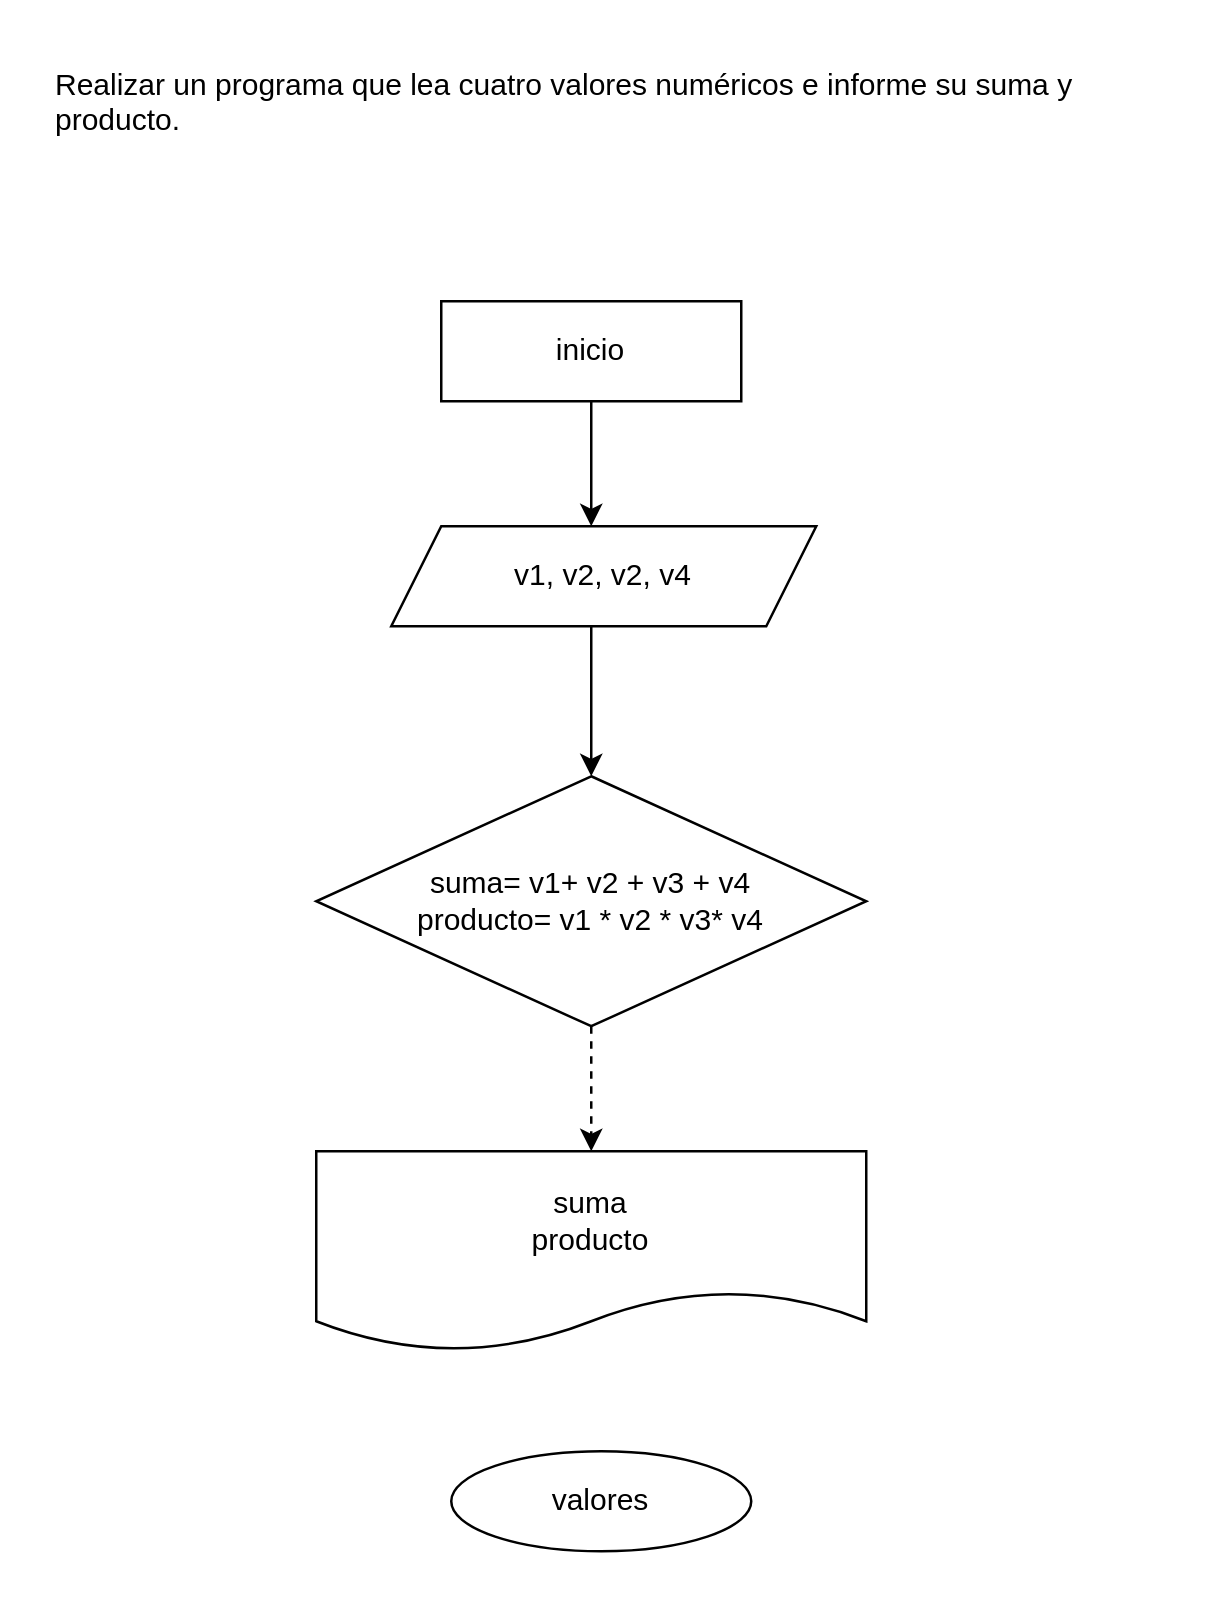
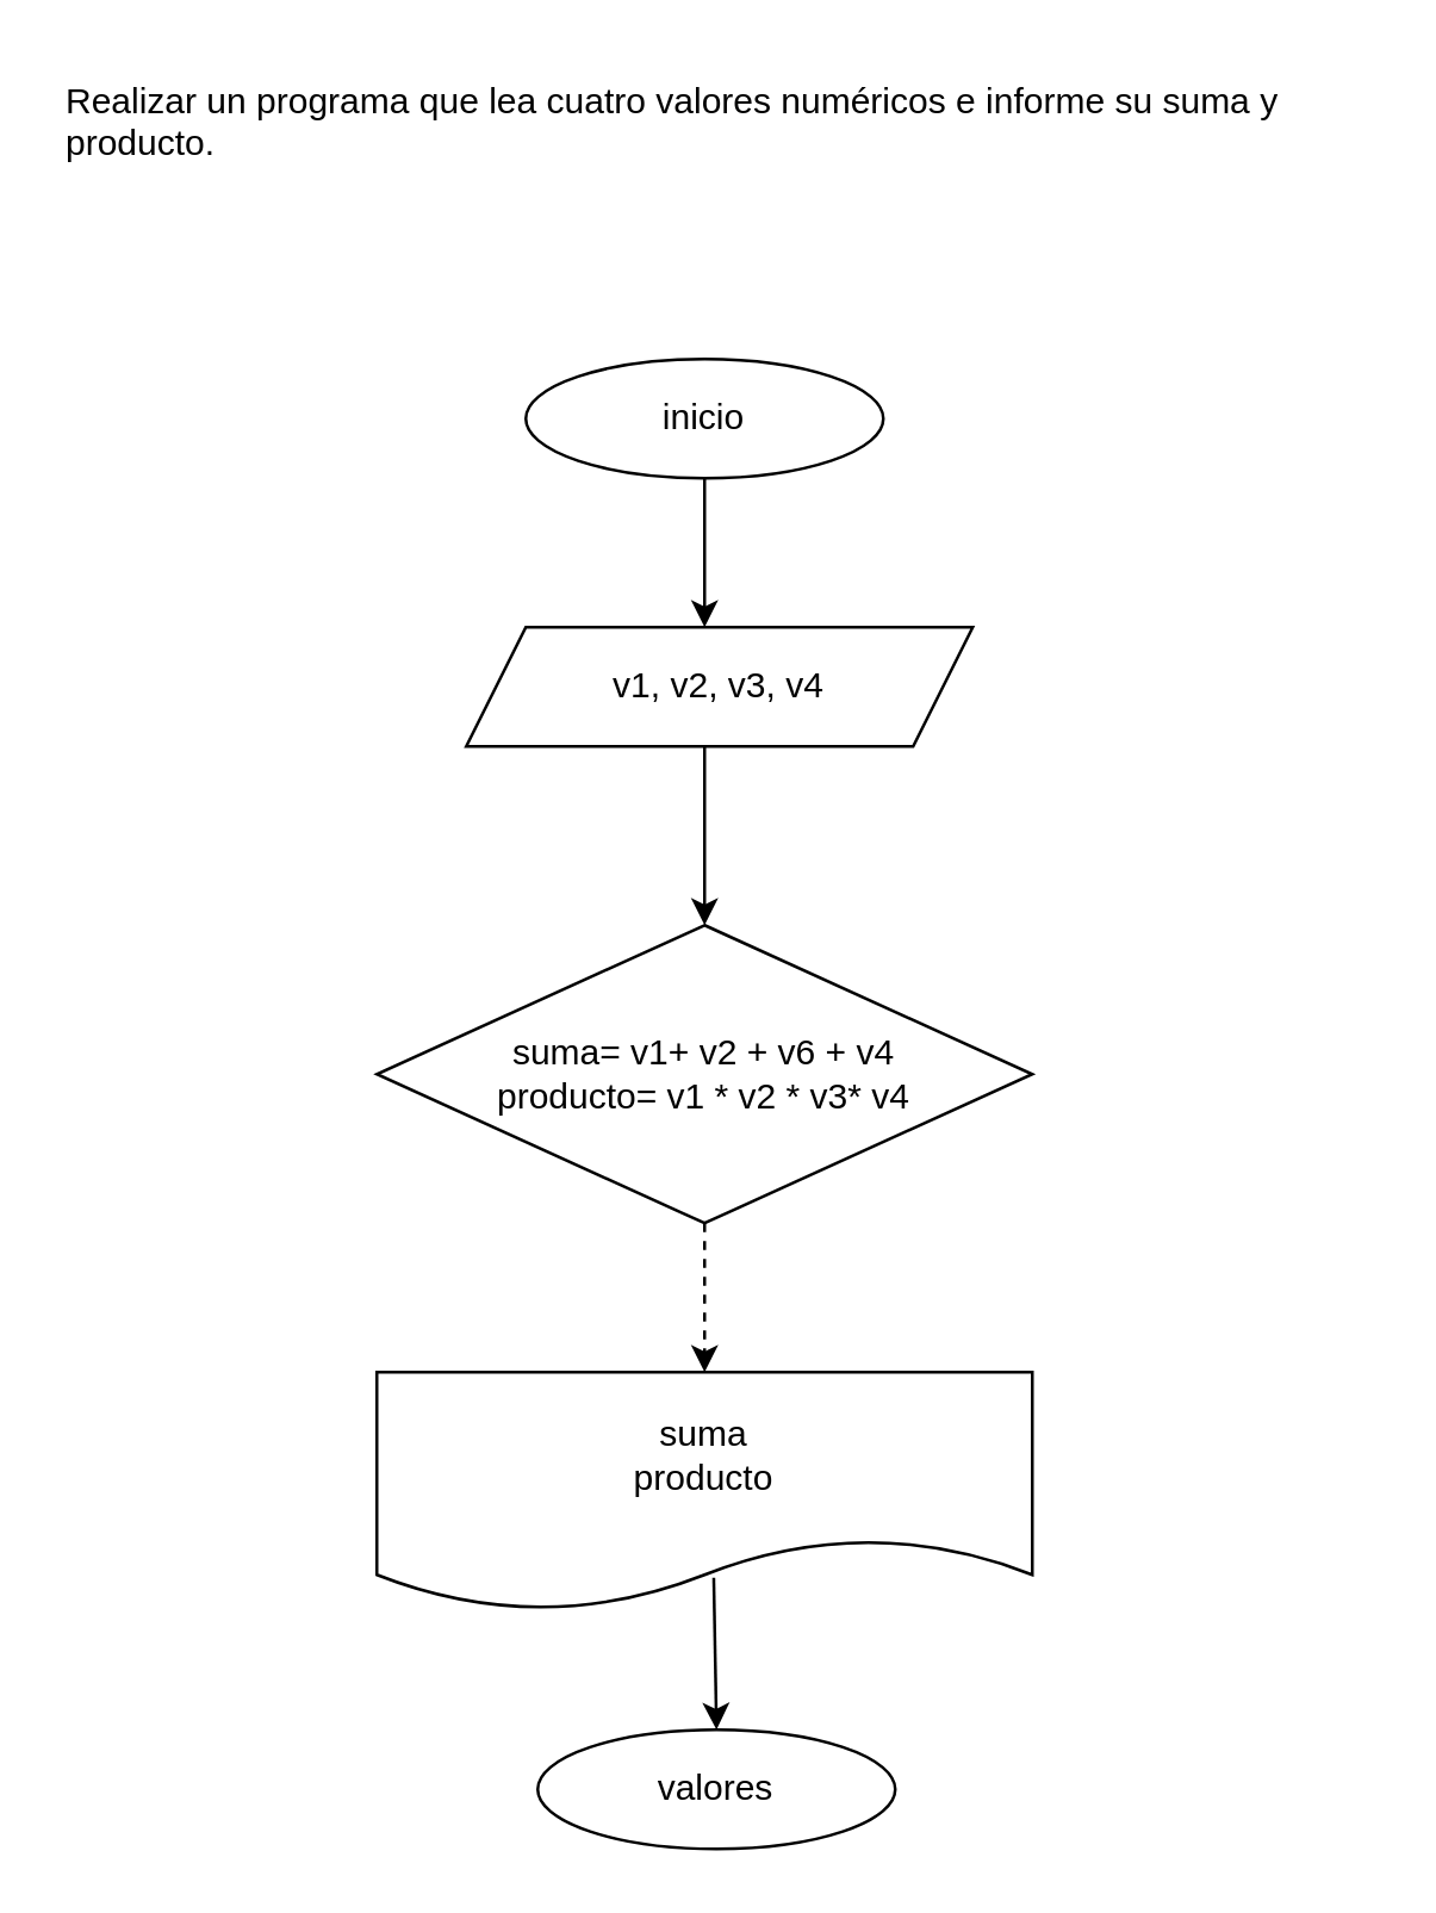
  <mxCell id="0" />
  <mxCell id="1" parent="0" />
- <mxCell id="2" value="inicio" style="whiteSpace=wrap;html=1;rounded=0;" parent="1" vertex="1"><mxGeometry x="176" y="120" width="120" height="40" as="geometry" /></mxCell>
+ <mxCell id="2" value="inicio" style="ellipse;whiteSpace=wrap;html=1;" parent="1" vertex="1"><mxGeometry x="176" y="120" width="120" height="40" as="geometry" /></mxCell>
  <mxCell id="3" value="" style="endArrow=classic;html=1;rounded=0;exitX=0.5;exitY=1;exitDx=0;exitDy=0;" parent="1" source="2" edge="1"><mxGeometry width="50" height="50" relative="1" as="geometry"><mxPoint x="216" y="140" as="sourcePoint" /><mxPoint x="236" y="210" as="targetPoint" /></mxGeometry></mxCell>
- <mxCell id="4" value="v1, v2, v2, v4" style="shape=parallelogram;perimeter=parallelogramPerimeter;whiteSpace=wrap;html=1;fixedSize=1;" parent="1" vertex="1"><mxGeometry x="156" y="210" width="170" height="40" as="geometry" /></mxCell>
- <mxCell id="5" value="suma= v1+ v2 + v3 + v4&lt;br&gt;producto= v1 * v2 * v3* v4" style="rhombus;whiteSpace=wrap;html=1;" parent="1" vertex="1"><mxGeometry x="126" y="310" width="220" height="100" as="geometry" /></mxCell>
+ <mxCell id="4" value="v1, v2, v3, v4" style="shape=parallelogram;perimeter=parallelogramPerimeter;whiteSpace=wrap;html=1;fixedSize=1;" parent="1" vertex="1"><mxGeometry x="156" y="210" width="170" height="40" as="geometry" /></mxCell>
+ <mxCell id="5" value="suma= v1+ v2 + v6 + v4&lt;br&gt;producto= v1 * v2 * v3* v4" style="rhombus;whiteSpace=wrap;html=1;" parent="1" vertex="1"><mxGeometry x="126" y="310" width="220" height="100" as="geometry" /></mxCell>
  <mxCell id="6" value="" style="endArrow=classic;html=1;rounded=0;" parent="1" edge="1"><mxGeometry width="50" height="50" relative="1" as="geometry"><mxPoint x="236" y="250" as="sourcePoint" /><mxPoint x="236" y="310" as="targetPoint" /></mxGeometry></mxCell>
  <mxCell id="7" value="" style="endArrow=classic;html=1;rounded=0;exitX=0.5;exitY=1;exitDx=0;exitDy=0;dashed=1;" parent="1" source="5" target="8" edge="1"><mxGeometry width="50" height="50" relative="1" as="geometry"><mxPoint x="256" y="180" as="sourcePoint" /><mxPoint x="236" y="470" as="targetPoint" /></mxGeometry></mxCell>
  <mxCell id="8" value="suma&lt;br&gt;producto" style="shape=document;whiteSpace=wrap;html=1;boundedLbl=1;" parent="1" vertex="1"><mxGeometry x="126" y="460" width="220" height="80" as="geometry" /></mxCell>
  <mxCell id="9" value="valores" style="ellipse;whiteSpace=wrap;html=1;" parent="1" vertex="1"><mxGeometry x="180" y="580" width="120" height="40" as="geometry" /></mxCell>
+ <mxCell id="10" value="" style="endArrow=classic;html=1;rounded=0;exitX=0.514;exitY=0.863;exitDx=0;exitDy=0;exitPerimeter=0;entryX=0.5;entryY=0;entryDx=0;entryDy=0;" parent="1" source="8" target="9" edge="1"><mxGeometry width="50" height="50" relative="1" as="geometry"><mxPoint x="216" y="320" as="sourcePoint" /><mxPoint x="266" y="270" as="targetPoint" /></mxGeometry></mxCell>
  <mxCell id="11" value="Realizar un programa que lea cuatro valores numéricos e informe su suma y&#10;producto." style="text;whiteSpace=wrap;html=1;" parent="1" vertex="1"><mxGeometry x="20" y="20" width="440" height="50" as="geometry" /></mxCell>
